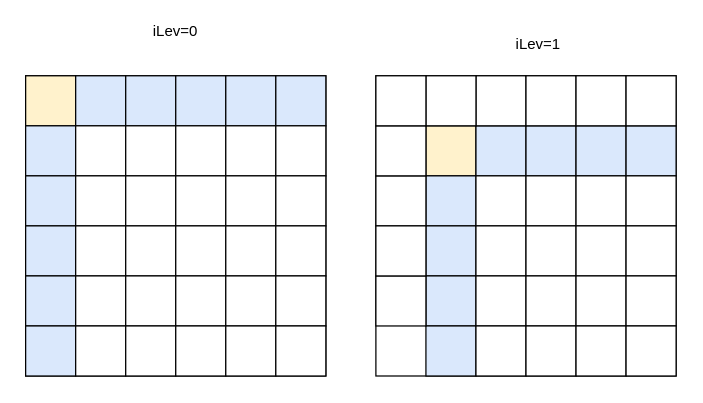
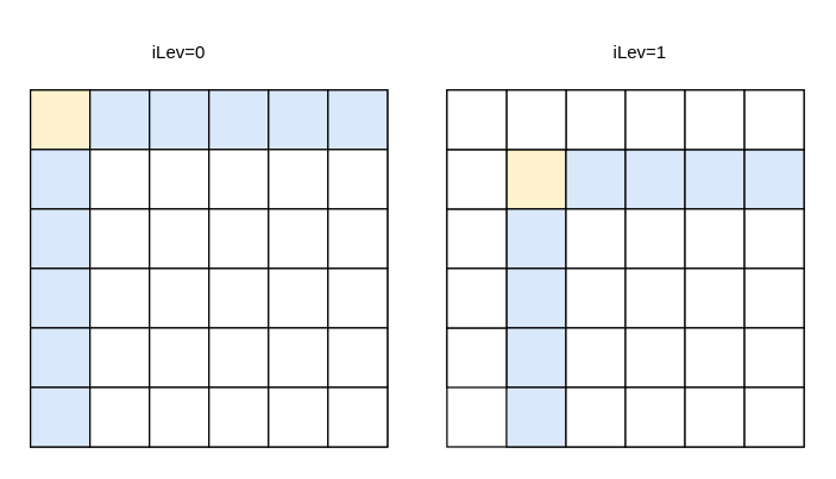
  <mxCell id="0" />
  <mxCell id="1" parent="0" />
  <mxCell id="2" value="" style="whiteSpace=wrap;html=1;aspect=fixed;" vertex="1" parent="1"><mxGeometry x="20" y="60" width="240" height="240" as="geometry" /></mxCell>
  <mxCell id="3" value="" style="whiteSpace=wrap;html=1;aspect=fixed;fillColor=#fff2cc;strokeColor=default;" vertex="1" parent="1"><mxGeometry x="20" y="60" width="40" height="40" as="geometry" /></mxCell>
  <mxCell id="4" value="" style="whiteSpace=wrap;html=1;aspect=fixed;fillColor=#dae8fc;strokeColor=default;" vertex="1" parent="1"><mxGeometry x="60" y="60" width="40" height="40" as="geometry" /></mxCell>
  <mxCell id="5" value="" style="whiteSpace=wrap;html=1;aspect=fixed;fillColor=#dae8fc;strokeColor=default;" vertex="1" parent="1"><mxGeometry x="100" y="60" width="40" height="40" as="geometry" /></mxCell>
  <mxCell id="6" value="" style="whiteSpace=wrap;html=1;aspect=fixed;fillColor=#dae8fc;strokeColor=default;" vertex="1" parent="1"><mxGeometry x="140" y="60" width="40" height="40" as="geometry" /></mxCell>
  <mxCell id="7" value="" style="whiteSpace=wrap;html=1;aspect=fixed;fillColor=#dae8fc;strokeColor=default;" vertex="1" parent="1"><mxGeometry x="180" y="60" width="40" height="40" as="geometry" /></mxCell>
  <mxCell id="8" value="" style="whiteSpace=wrap;html=1;aspect=fixed;fillColor=#dae8fc;strokeColor=default;" vertex="1" parent="1"><mxGeometry x="220" y="60" width="40" height="40" as="geometry" /></mxCell>
  <mxCell id="9" value="" style="whiteSpace=wrap;html=1;aspect=fixed;fillColor=#dae8fc;strokeColor=default;" vertex="1" parent="1"><mxGeometry x="20" y="100" width="40" height="40" as="geometry" /></mxCell>
  <mxCell id="10" value="" style="whiteSpace=wrap;html=1;aspect=fixed;fillColor=#dae8fc;strokeColor=default;" vertex="1" parent="1"><mxGeometry x="20" y="140" width="40" height="40" as="geometry" /></mxCell>
  <mxCell id="11" value="" style="whiteSpace=wrap;html=1;aspect=fixed;fillColor=#dae8fc;strokeColor=default;" vertex="1" parent="1"><mxGeometry x="20" y="180" width="40" height="40" as="geometry" /></mxCell>
  <mxCell id="12" value="" style="whiteSpace=wrap;html=1;aspect=fixed;fillColor=#dae8fc;strokeColor=default;" vertex="1" parent="1"><mxGeometry x="20" y="220" width="40" height="40" as="geometry" /></mxCell>
  <mxCell id="13" value="" style="whiteSpace=wrap;html=1;aspect=fixed;fillColor=#dae8fc;strokeColor=default;" vertex="1" parent="1"><mxGeometry x="20" y="260" width="40" height="40" as="geometry" /></mxCell>
  <mxCell id="14" value="" style="whiteSpace=wrap;html=1;aspect=fixed;" vertex="1" parent="1"><mxGeometry x="300" y="60" width="240" height="240" as="geometry" /></mxCell>
  <mxCell id="15" value="" style="whiteSpace=wrap;html=1;aspect=fixed;fillColor=#fff2cc;strokeColor=default;" vertex="1" parent="1"><mxGeometry x="340" y="100" width="40" height="40" as="geometry" /></mxCell>
  <mxCell id="16" value="" style="whiteSpace=wrap;html=1;aspect=fixed;fillColor=#dae8fc;strokeColor=default;" vertex="1" parent="1"><mxGeometry x="380" y="100" width="40" height="40" as="geometry" /></mxCell>
  <mxCell id="17" value="" style="whiteSpace=wrap;html=1;aspect=fixed;fillColor=#dae8fc;strokeColor=default;" vertex="1" parent="1"><mxGeometry x="420" y="100" width="40" height="40" as="geometry" /></mxCell>
  <mxCell id="18" value="" style="whiteSpace=wrap;html=1;aspect=fixed;fillColor=#dae8fc;strokeColor=default;" vertex="1" parent="1"><mxGeometry x="460" y="100" width="40" height="40" as="geometry" /></mxCell>
  <mxCell id="19" value="" style="whiteSpace=wrap;html=1;aspect=fixed;fillColor=#dae8fc;strokeColor=default;" vertex="1" parent="1"><mxGeometry x="500" y="100" width="40" height="40" as="geometry" /></mxCell>
  <mxCell id="20" value="" style="whiteSpace=wrap;html=1;aspect=fixed;fillColor=#dae8fc;strokeColor=default;" vertex="1" parent="1"><mxGeometry x="340" y="140" width="40" height="40" as="geometry" /></mxCell>
  <mxCell id="21" value="" style="whiteSpace=wrap;html=1;aspect=fixed;fillColor=#dae8fc;strokeColor=default;" vertex="1" parent="1"><mxGeometry x="340" y="180" width="40" height="40" as="geometry" /></mxCell>
  <mxCell id="22" value="" style="whiteSpace=wrap;html=1;aspect=fixed;fillColor=#dae8fc;strokeColor=default;" vertex="1" parent="1"><mxGeometry x="340" y="220" width="40" height="40" as="geometry" /></mxCell>
  <mxCell id="23" value="" style="whiteSpace=wrap;html=1;aspect=fixed;fillColor=#dae8fc;strokeColor=default;" vertex="1" parent="1"><mxGeometry x="340" y="260" width="40" height="40" as="geometry" /></mxCell>
  <mxCell id="24" value="" style="whiteSpace=wrap;html=1;aspect=fixed;" vertex="1" parent="1"><mxGeometry x="60" y="100" width="40" height="40" as="geometry" /></mxCell>
  <mxCell id="25" value="" style="whiteSpace=wrap;html=1;aspect=fixed;" vertex="1" parent="1"><mxGeometry x="100" y="100" width="40" height="40" as="geometry" /></mxCell>
  <mxCell id="26" value="" style="whiteSpace=wrap;html=1;aspect=fixed;" vertex="1" parent="1"><mxGeometry x="140" y="100" width="40" height="40" as="geometry" /></mxCell>
  <mxCell id="27" value="" style="whiteSpace=wrap;html=1;aspect=fixed;" vertex="1" parent="1"><mxGeometry x="180" y="100" width="40" height="40" as="geometry" /></mxCell>
  <mxCell id="28" value="" style="whiteSpace=wrap;html=1;aspect=fixed;" vertex="1" parent="1"><mxGeometry x="220" y="100" width="40" height="40" as="geometry" /></mxCell>
- <mxCell id="29" value="iLev=0" style="text;html=1;strokeColor=none;fillColor=none;align=center;verticalAlign=middle;whiteSpace=wrap;rounded=0;" vertex="1" parent="1"><mxGeometry x="110" y="10" width="60" height="30" as="geometry" /></mxCell>
+ <mxCell id="29" value="iLev=0" style="text;html=1;strokeColor=none;fillColor=none;align=center;verticalAlign=middle;whiteSpace=wrap;rounded=0;" vertex="1" parent="1"><mxGeometry x="90" y="20" width="60" height="30" as="geometry" /></mxCell>
  <mxCell id="30" value="" style="whiteSpace=wrap;html=1;aspect=fixed;" vertex="1" parent="1"><mxGeometry x="60" y="140" width="40" height="40" as="geometry" /></mxCell>
  <mxCell id="31" value="" style="whiteSpace=wrap;html=1;aspect=fixed;" vertex="1" parent="1"><mxGeometry x="100" y="140" width="40" height="40" as="geometry" /></mxCell>
  <mxCell id="32" value="" style="whiteSpace=wrap;html=1;aspect=fixed;" vertex="1" parent="1"><mxGeometry x="140" y="140" width="40" height="40" as="geometry" /></mxCell>
  <mxCell id="33" value="" style="whiteSpace=wrap;html=1;aspect=fixed;" vertex="1" parent="1"><mxGeometry x="180" y="140" width="40" height="40" as="geometry" /></mxCell>
  <mxCell id="34" value="" style="whiteSpace=wrap;html=1;aspect=fixed;" vertex="1" parent="1"><mxGeometry x="220" y="140" width="40" height="40" as="geometry" /></mxCell>
  <mxCell id="35" value="" style="whiteSpace=wrap;html=1;aspect=fixed;" vertex="1" parent="1"><mxGeometry x="60" y="180" width="40" height="40" as="geometry" /></mxCell>
  <mxCell id="36" value="" style="whiteSpace=wrap;html=1;aspect=fixed;" vertex="1" parent="1"><mxGeometry x="100" y="180" width="40" height="40" as="geometry" /></mxCell>
  <mxCell id="37" value="" style="whiteSpace=wrap;html=1;aspect=fixed;" vertex="1" parent="1"><mxGeometry x="140" y="180" width="40" height="40" as="geometry" /></mxCell>
  <mxCell id="38" value="" style="whiteSpace=wrap;html=1;aspect=fixed;" vertex="1" parent="1"><mxGeometry x="180" y="180" width="40" height="40" as="geometry" /></mxCell>
  <mxCell id="39" value="" style="whiteSpace=wrap;html=1;aspect=fixed;" vertex="1" parent="1"><mxGeometry x="220" y="180" width="40" height="40" as="geometry" /></mxCell>
  <mxCell id="40" value="" style="whiteSpace=wrap;html=1;aspect=fixed;" vertex="1" parent="1"><mxGeometry x="60" y="220" width="40" height="40" as="geometry" /></mxCell>
  <mxCell id="41" value="" style="whiteSpace=wrap;html=1;aspect=fixed;" vertex="1" parent="1"><mxGeometry x="100" y="220" width="40" height="40" as="geometry" /></mxCell>
  <mxCell id="42" value="" style="whiteSpace=wrap;html=1;aspect=fixed;" vertex="1" parent="1"><mxGeometry x="140" y="220" width="40" height="40" as="geometry" /></mxCell>
  <mxCell id="43" value="" style="whiteSpace=wrap;html=1;aspect=fixed;" vertex="1" parent="1"><mxGeometry x="180" y="220" width="40" height="40" as="geometry" /></mxCell>
  <mxCell id="44" value="" style="whiteSpace=wrap;html=1;aspect=fixed;" vertex="1" parent="1"><mxGeometry x="220" y="220" width="40" height="40" as="geometry" /></mxCell>
  <mxCell id="45" value="" style="whiteSpace=wrap;html=1;aspect=fixed;" vertex="1" parent="1"><mxGeometry x="60" y="260" width="40" height="40" as="geometry" /></mxCell>
  <mxCell id="46" value="" style="whiteSpace=wrap;html=1;aspect=fixed;" vertex="1" parent="1"><mxGeometry x="100" y="260" width="40" height="40" as="geometry" /></mxCell>
  <mxCell id="47" value="" style="whiteSpace=wrap;html=1;aspect=fixed;" vertex="1" parent="1"><mxGeometry x="140" y="260" width="40" height="40" as="geometry" /></mxCell>
  <mxCell id="48" value="" style="whiteSpace=wrap;html=1;aspect=fixed;" vertex="1" parent="1"><mxGeometry x="180" y="260" width="40" height="40" as="geometry" /></mxCell>
  <mxCell id="49" value="" style="whiteSpace=wrap;html=1;aspect=fixed;" vertex="1" parent="1"><mxGeometry x="220" y="260" width="40" height="40" as="geometry" /></mxCell>
  <mxCell id="50" value="" style="whiteSpace=wrap;html=1;aspect=fixed;" vertex="1" parent="1"><mxGeometry x="380" y="140" width="40" height="40" as="geometry" /></mxCell>
  <mxCell id="51" value="" style="whiteSpace=wrap;html=1;aspect=fixed;" vertex="1" parent="1"><mxGeometry x="420" y="140" width="40" height="40" as="geometry" /></mxCell>
  <mxCell id="52" value="" style="whiteSpace=wrap;html=1;aspect=fixed;" vertex="1" parent="1"><mxGeometry x="460" y="140" width="40" height="40" as="geometry" /></mxCell>
  <mxCell id="53" value="" style="whiteSpace=wrap;html=1;aspect=fixed;" vertex="1" parent="1"><mxGeometry x="500" y="140" width="40" height="40" as="geometry" /></mxCell>
  <mxCell id="54" value="" style="whiteSpace=wrap;html=1;aspect=fixed;" vertex="1" parent="1"><mxGeometry x="380" y="180" width="40" height="40" as="geometry" /></mxCell>
  <mxCell id="55" value="" style="whiteSpace=wrap;html=1;aspect=fixed;" vertex="1" parent="1"><mxGeometry x="420" y="180" width="40" height="40" as="geometry" /></mxCell>
  <mxCell id="56" value="" style="whiteSpace=wrap;html=1;aspect=fixed;" vertex="1" parent="1"><mxGeometry x="460" y="180" width="40" height="40" as="geometry" /></mxCell>
  <mxCell id="57" value="" style="whiteSpace=wrap;html=1;aspect=fixed;" vertex="1" parent="1"><mxGeometry x="500" y="180" width="40" height="40" as="geometry" /></mxCell>
  <mxCell id="58" value="" style="whiteSpace=wrap;html=1;aspect=fixed;" vertex="1" parent="1"><mxGeometry x="380" y="220" width="40" height="40" as="geometry" /></mxCell>
  <mxCell id="59" value="" style="whiteSpace=wrap;html=1;aspect=fixed;" vertex="1" parent="1"><mxGeometry x="420" y="220" width="40" height="40" as="geometry" /></mxCell>
  <mxCell id="60" value="" style="whiteSpace=wrap;html=1;aspect=fixed;" vertex="1" parent="1"><mxGeometry x="460" y="220" width="40" height="40" as="geometry" /></mxCell>
  <mxCell id="61" value="" style="whiteSpace=wrap;html=1;aspect=fixed;" vertex="1" parent="1"><mxGeometry x="500" y="220" width="40" height="40" as="geometry" /></mxCell>
  <mxCell id="62" value="" style="whiteSpace=wrap;html=1;aspect=fixed;" vertex="1" parent="1"><mxGeometry x="380" y="260" width="40" height="40" as="geometry" /></mxCell>
  <mxCell id="63" value="" style="whiteSpace=wrap;html=1;aspect=fixed;" vertex="1" parent="1"><mxGeometry x="420" y="260" width="40" height="40" as="geometry" /></mxCell>
  <mxCell id="64" value="" style="whiteSpace=wrap;html=1;aspect=fixed;" vertex="1" parent="1"><mxGeometry x="460" y="260" width="40" height="40" as="geometry" /></mxCell>
  <mxCell id="65" value="" style="whiteSpace=wrap;html=1;aspect=fixed;" vertex="1" parent="1"><mxGeometry x="500" y="260" width="40" height="40" as="geometry" /></mxCell>
  <mxCell id="66" value="" style="whiteSpace=wrap;html=1;aspect=fixed;" vertex="1" parent="1"><mxGeometry x="300" y="140" width="40" height="40" as="geometry" /></mxCell>
  <mxCell id="67" value="" style="whiteSpace=wrap;html=1;aspect=fixed;" vertex="1" parent="1"><mxGeometry x="300" y="220" width="40" height="40" as="geometry" /></mxCell>
  <mxCell id="68" value="" style="whiteSpace=wrap;html=1;aspect=fixed;" vertex="1" parent="1"><mxGeometry x="300" y="180" width="40" height="40" as="geometry" /></mxCell>
  <mxCell id="69" value="" style="whiteSpace=wrap;html=1;aspect=fixed;" vertex="1" parent="1"><mxGeometry x="300" y="100" width="40" height="40" as="geometry" /></mxCell>
  <mxCell id="70" value="" style="whiteSpace=wrap;html=1;aspect=fixed;" vertex="1" parent="1"><mxGeometry x="380" y="60" width="40" height="40" as="geometry" /></mxCell>
  <mxCell id="71" value="" style="whiteSpace=wrap;html=1;aspect=fixed;" vertex="1" parent="1"><mxGeometry x="420" y="60" width="40" height="40" as="geometry" /></mxCell>
  <mxCell id="72" value="" style="whiteSpace=wrap;html=1;aspect=fixed;" vertex="1" parent="1"><mxGeometry x="460" y="60" width="40" height="40" as="geometry" /></mxCell>
  <mxCell id="73" value="" style="whiteSpace=wrap;html=1;aspect=fixed;" vertex="1" parent="1"><mxGeometry x="500" y="60" width="40" height="40" as="geometry" /></mxCell>
  <mxCell id="74" value="" style="whiteSpace=wrap;html=1;aspect=fixed;" vertex="1" parent="1"><mxGeometry x="340" y="60" width="40" height="40" as="geometry" /></mxCell>
  <mxCell id="75" value="" style="whiteSpace=wrap;html=1;aspect=fixed;" vertex="1" parent="1"><mxGeometry x="300" y="60" width="40" height="40" as="geometry" /></mxCell>
  <mxCell id="76" value="iLev=1" style="text;html=1;strokeColor=none;fillColor=none;align=center;verticalAlign=middle;whiteSpace=wrap;rounded=0;" vertex="1" parent="1"><mxGeometry x="400" y="20" width="60" height="30" as="geometry" /></mxCell>
